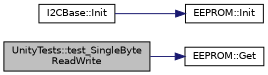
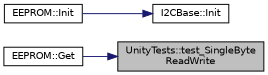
  digraph {
    rankdir=LR
    node [color=black fillcolor=white fontname=Helvetica fontsize=10 shape=record style=filled]
    edge [color=midnightblue fontname=Helvetica fontsize=10 labelfontname=Helvetica labelfontsize=10 style=solid]
    n1 [fillcolor=grey75 fontcolor=black height=0.2 label="UnityTests::test_SingleByte\lReadWrite" width=0.4]
    n2 [height=0.2 label="EEPROM::Get" width=0.4]
    n3 [height=0.2 label="EEPROM::Init" width=0.4]
    n4 [height=0.2 label="I2CBase::Init" width=0.4]
-   n1 -> n2
-   n4 -> n3
+   n2 -> n1
+   n3 -> n4
  }
